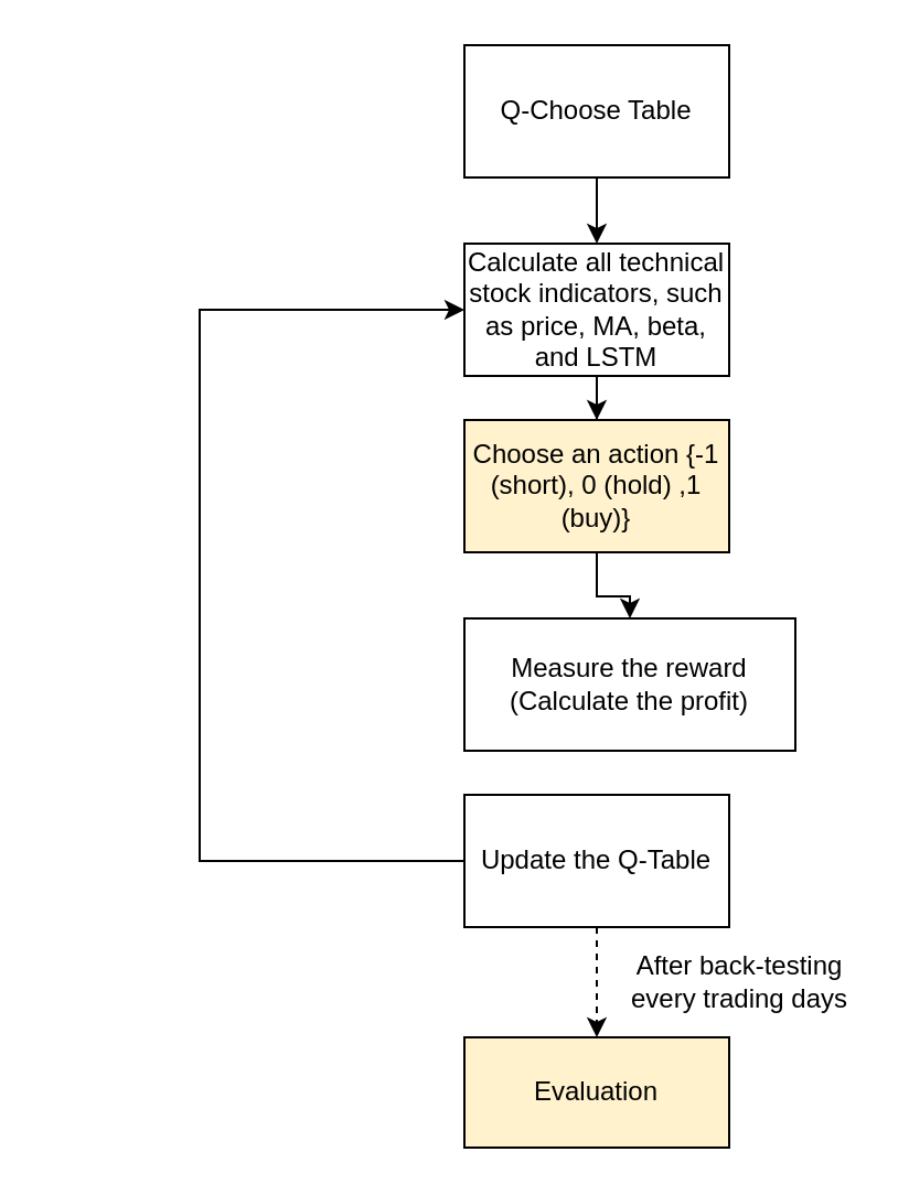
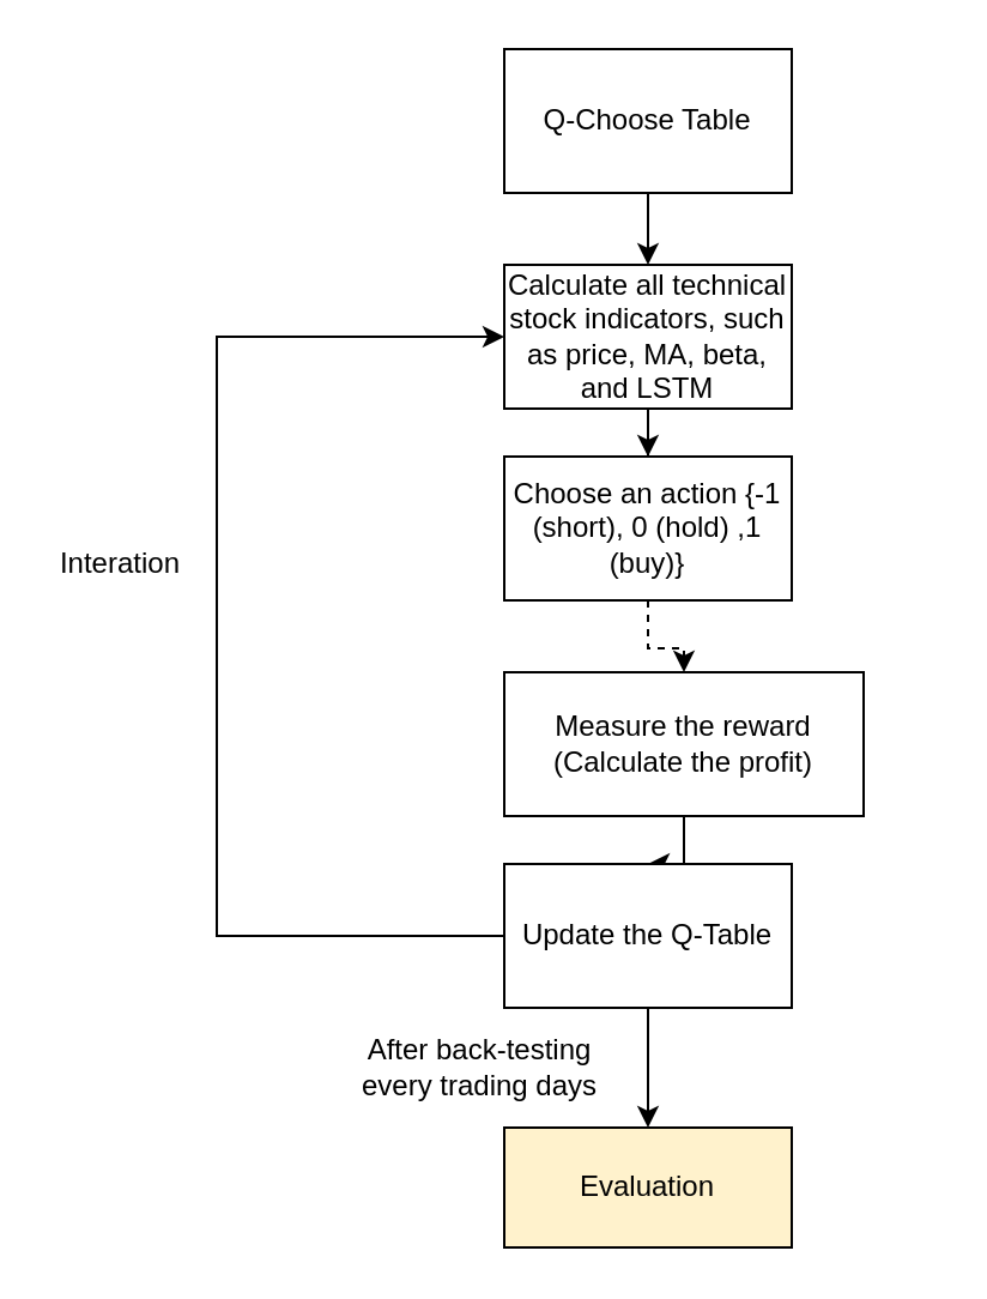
  <mxCell id="0" />
  <mxCell id="1" parent="0" />
  <mxCell id="2" style="edgeStyle=orthogonalEdgeStyle;rounded=0;orthogonalLoop=1;jettySize=auto;html=1;" edge="1" parent="1" source="3" target="5"><mxGeometry relative="1" as="geometry" /></mxCell>
  <mxCell id="3" value="Q-Choose Table" style="rounded=0;whiteSpace=wrap;html=1;" vertex="1" parent="1"><mxGeometry x="210" y="20" width="120" height="60" as="geometry" /></mxCell>
  <mxCell id="4" style="edgeStyle=orthogonalEdgeStyle;rounded=0;orthogonalLoop=1;jettySize=auto;html=1;" edge="1" parent="1" source="5" target="7"><mxGeometry relative="1" as="geometry" /></mxCell>
  <mxCell id="5" value="Calculate all technical stock indicators, such as price, MA, beta, and LSTM" style="rounded=0;whiteSpace=wrap;html=1;" vertex="1" parent="1"><mxGeometry x="210" y="110" width="120" height="60" as="geometry" /></mxCell>
- <mxCell id="6" style="edgeStyle=orthogonalEdgeStyle;rounded=0;orthogonalLoop=1;jettySize=auto;html=1;" edge="1" parent="1" source="7" target="9"><mxGeometry relative="1" as="geometry" /></mxCell>
- <mxCell id="7" value="Choose an action {-1 (short), 0 (hold) ,1 (buy)}" style="rounded=0;whiteSpace=wrap;html=1;fillColor=#fff2cc;" vertex="1" parent="1"><mxGeometry x="210" y="190" width="120" height="60" as="geometry" /></mxCell>
+ <mxCell id="6" style="edgeStyle=orthogonalEdgeStyle;rounded=0;orthogonalLoop=1;jettySize=auto;html=1;dashed=1;" edge="1" parent="1" source="7" target="9"><mxGeometry relative="1" as="geometry" /></mxCell>
+ <mxCell id="7" value="Choose an action {-1 (short), 0 (hold) ,1 (buy)}" style="rounded=0;whiteSpace=wrap;html=1;" vertex="1" parent="1"><mxGeometry x="210" y="190" width="120" height="60" as="geometry" /></mxCell>
+ <mxCell id="8" style="edgeStyle=orthogonalEdgeStyle;rounded=0;orthogonalLoop=1;jettySize=auto;html=1;" edge="1" parent="1" source="9" target="12"><mxGeometry relative="1" as="geometry" /></mxCell>
  <mxCell id="9" value="Measure the reward (Calculate the profit)" style="rounded=0;whiteSpace=wrap;html=1;" vertex="1" parent="1"><mxGeometry x="210" y="280" width="150" height="60" as="geometry" /></mxCell>
  <mxCell id="10" style="edgeStyle=orthogonalEdgeStyle;rounded=0;orthogonalLoop=1;jettySize=auto;html=1;entryX=0;entryY=0.5;entryDx=0;entryDy=0;" edge="1" parent="1" source="12" target="5"><mxGeometry relative="1" as="geometry"><Array as="points"><mxPoint x="90" y="390" /><mxPoint x="90" y="140" /></Array></mxGeometry></mxCell>
- <mxCell id="11" style="edgeStyle=orthogonalEdgeStyle;rounded=0;orthogonalLoop=1;jettySize=auto;html=1;dashed=1;" edge="1" parent="1" source="12" target="14"><mxGeometry relative="1" as="geometry" /></mxCell>
+ <mxCell id="11" style="edgeStyle=orthogonalEdgeStyle;rounded=0;orthogonalLoop=1;jettySize=auto;html=1;" edge="1" parent="1" source="12" target="14"><mxGeometry relative="1" as="geometry" /></mxCell>
  <mxCell id="12" value="Update the Q-Table" style="rounded=0;whiteSpace=wrap;html=1;" vertex="1" parent="1"><mxGeometry x="210" y="360" width="120" height="60" as="geometry" /></mxCell>
+ <mxCell id="13" value="Interation" style="text;html=1;strokeColor=none;fillColor=none;align=center;verticalAlign=middle;whiteSpace=wrap;rounded=0;" vertex="1" parent="1"><mxGeometry x="20" y="220" width="60" height="30" as="geometry" /></mxCell>
  <mxCell id="14" value="Evaluation" style="rounded=0;whiteSpace=wrap;html=1;fillColor=#fff2cc;" vertex="1" parent="1"><mxGeometry x="210" y="470" width="120" height="50" as="geometry" /></mxCell>
- <mxCell id="15" value="After back-testing every trading days" style="text;html=1;strokeColor=none;fillColor=none;align=center;verticalAlign=middle;whiteSpace=wrap;rounded=0;" vertex="1" parent="1"><mxGeometry x="280" y="430" width="110" height="30" as="geometry" /></mxCell>
+ <mxCell id="15" value="After back-testing every trading days" style="text;html=1;strokeColor=none;fillColor=none;align=center;verticalAlign=middle;whiteSpace=wrap;rounded=0;" vertex="1" parent="1"><mxGeometry x="145" y="430" width="110" height="30" as="geometry" /></mxCell>
